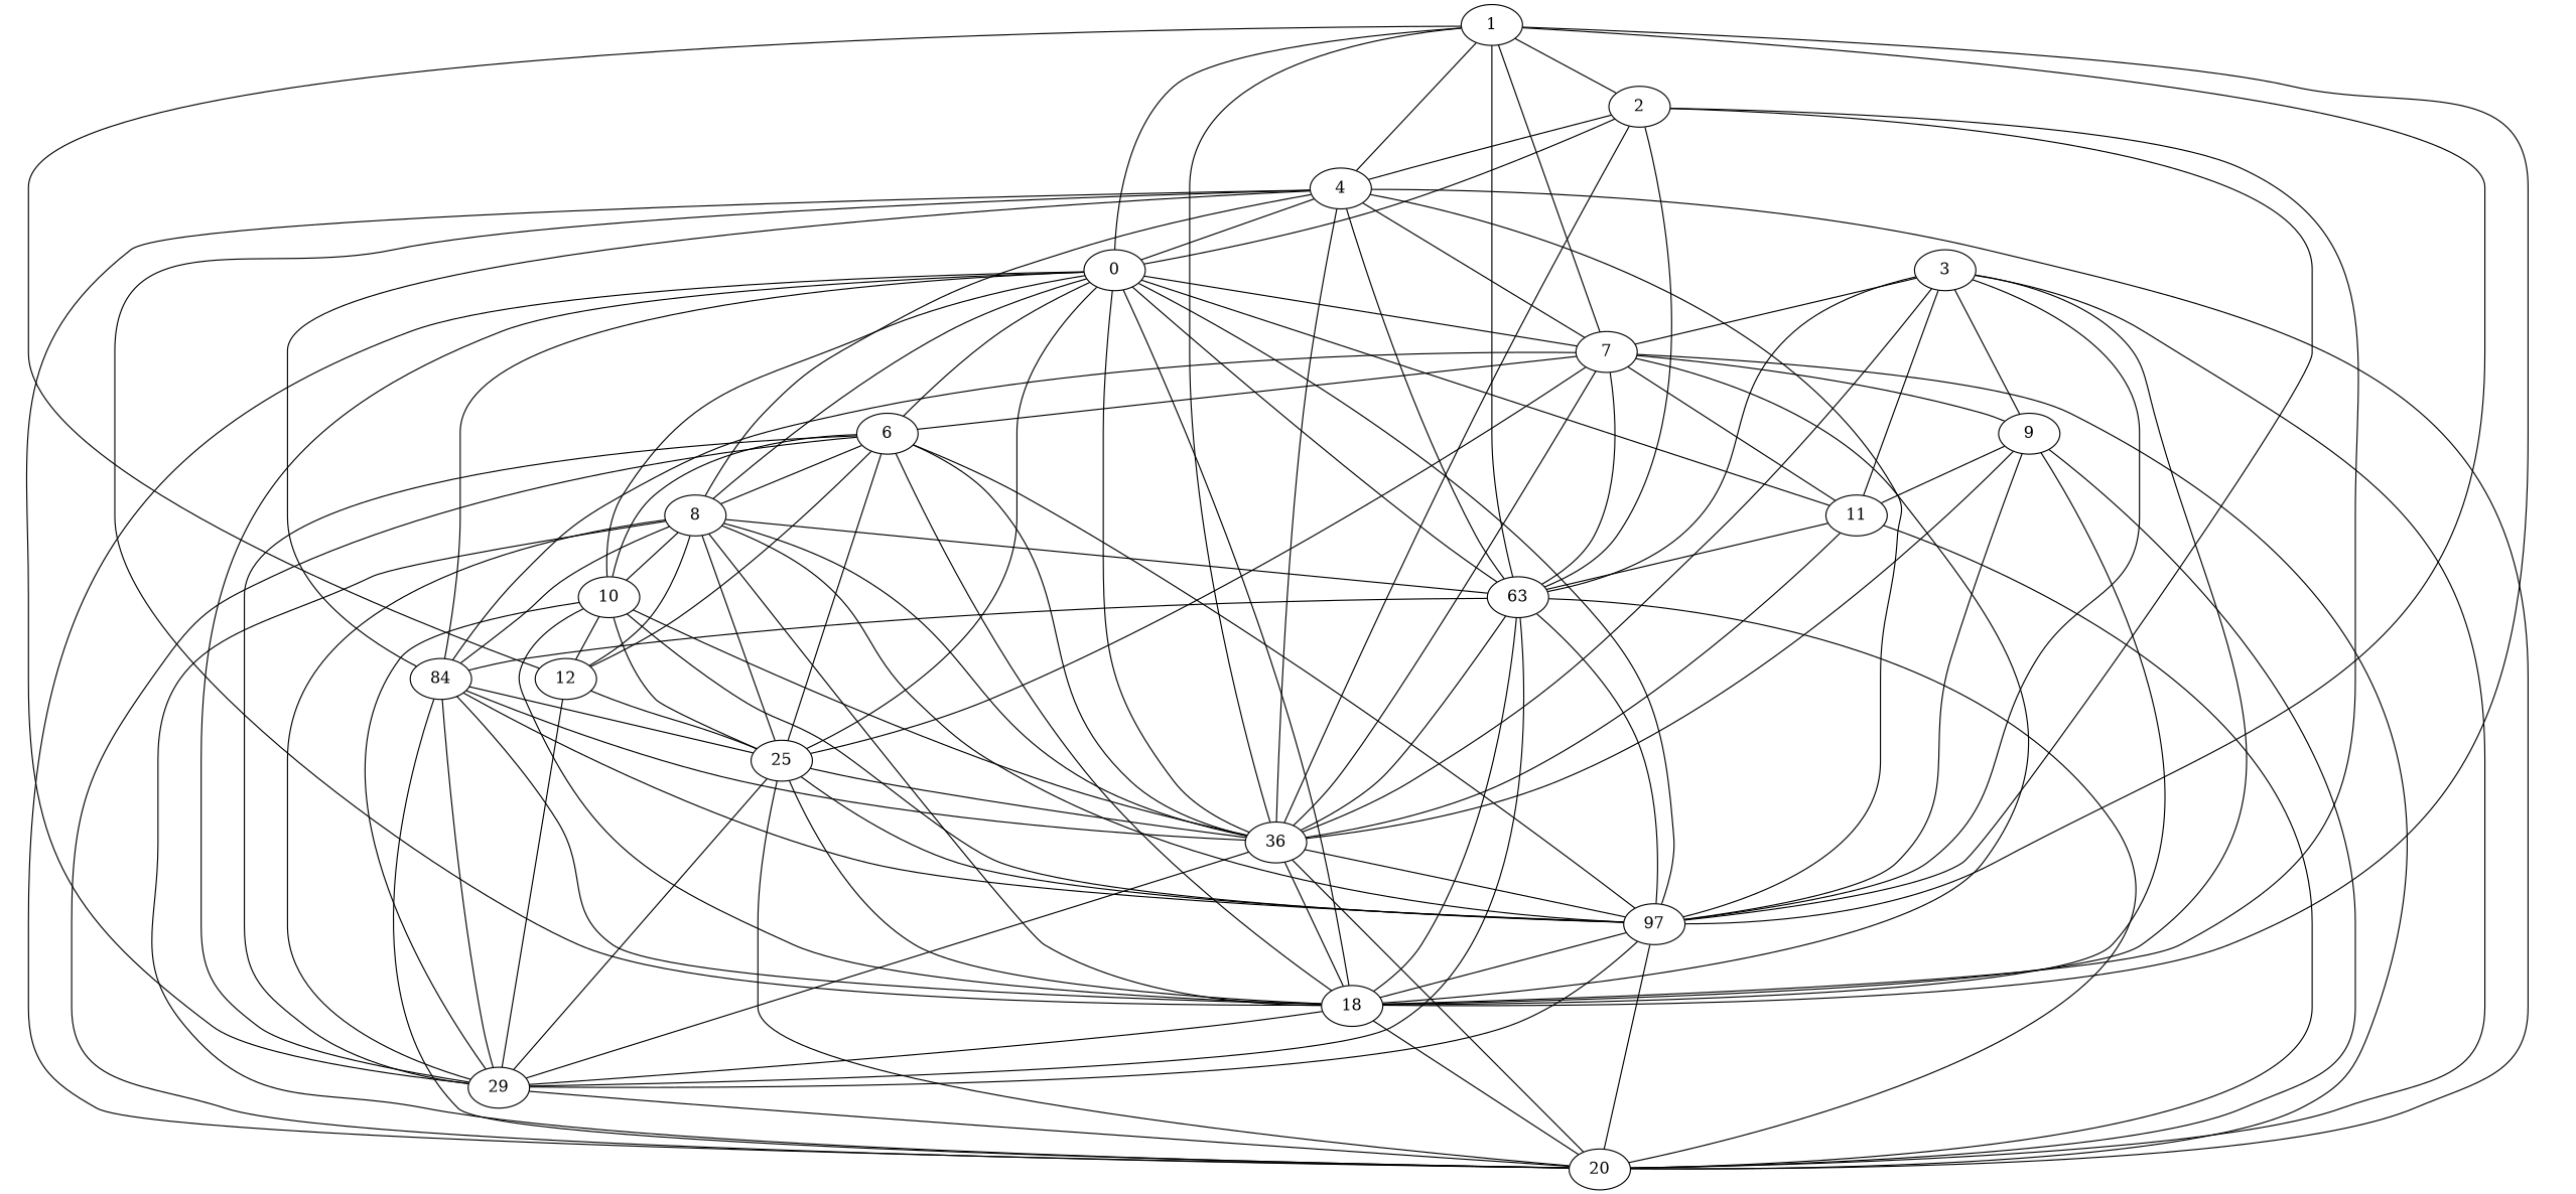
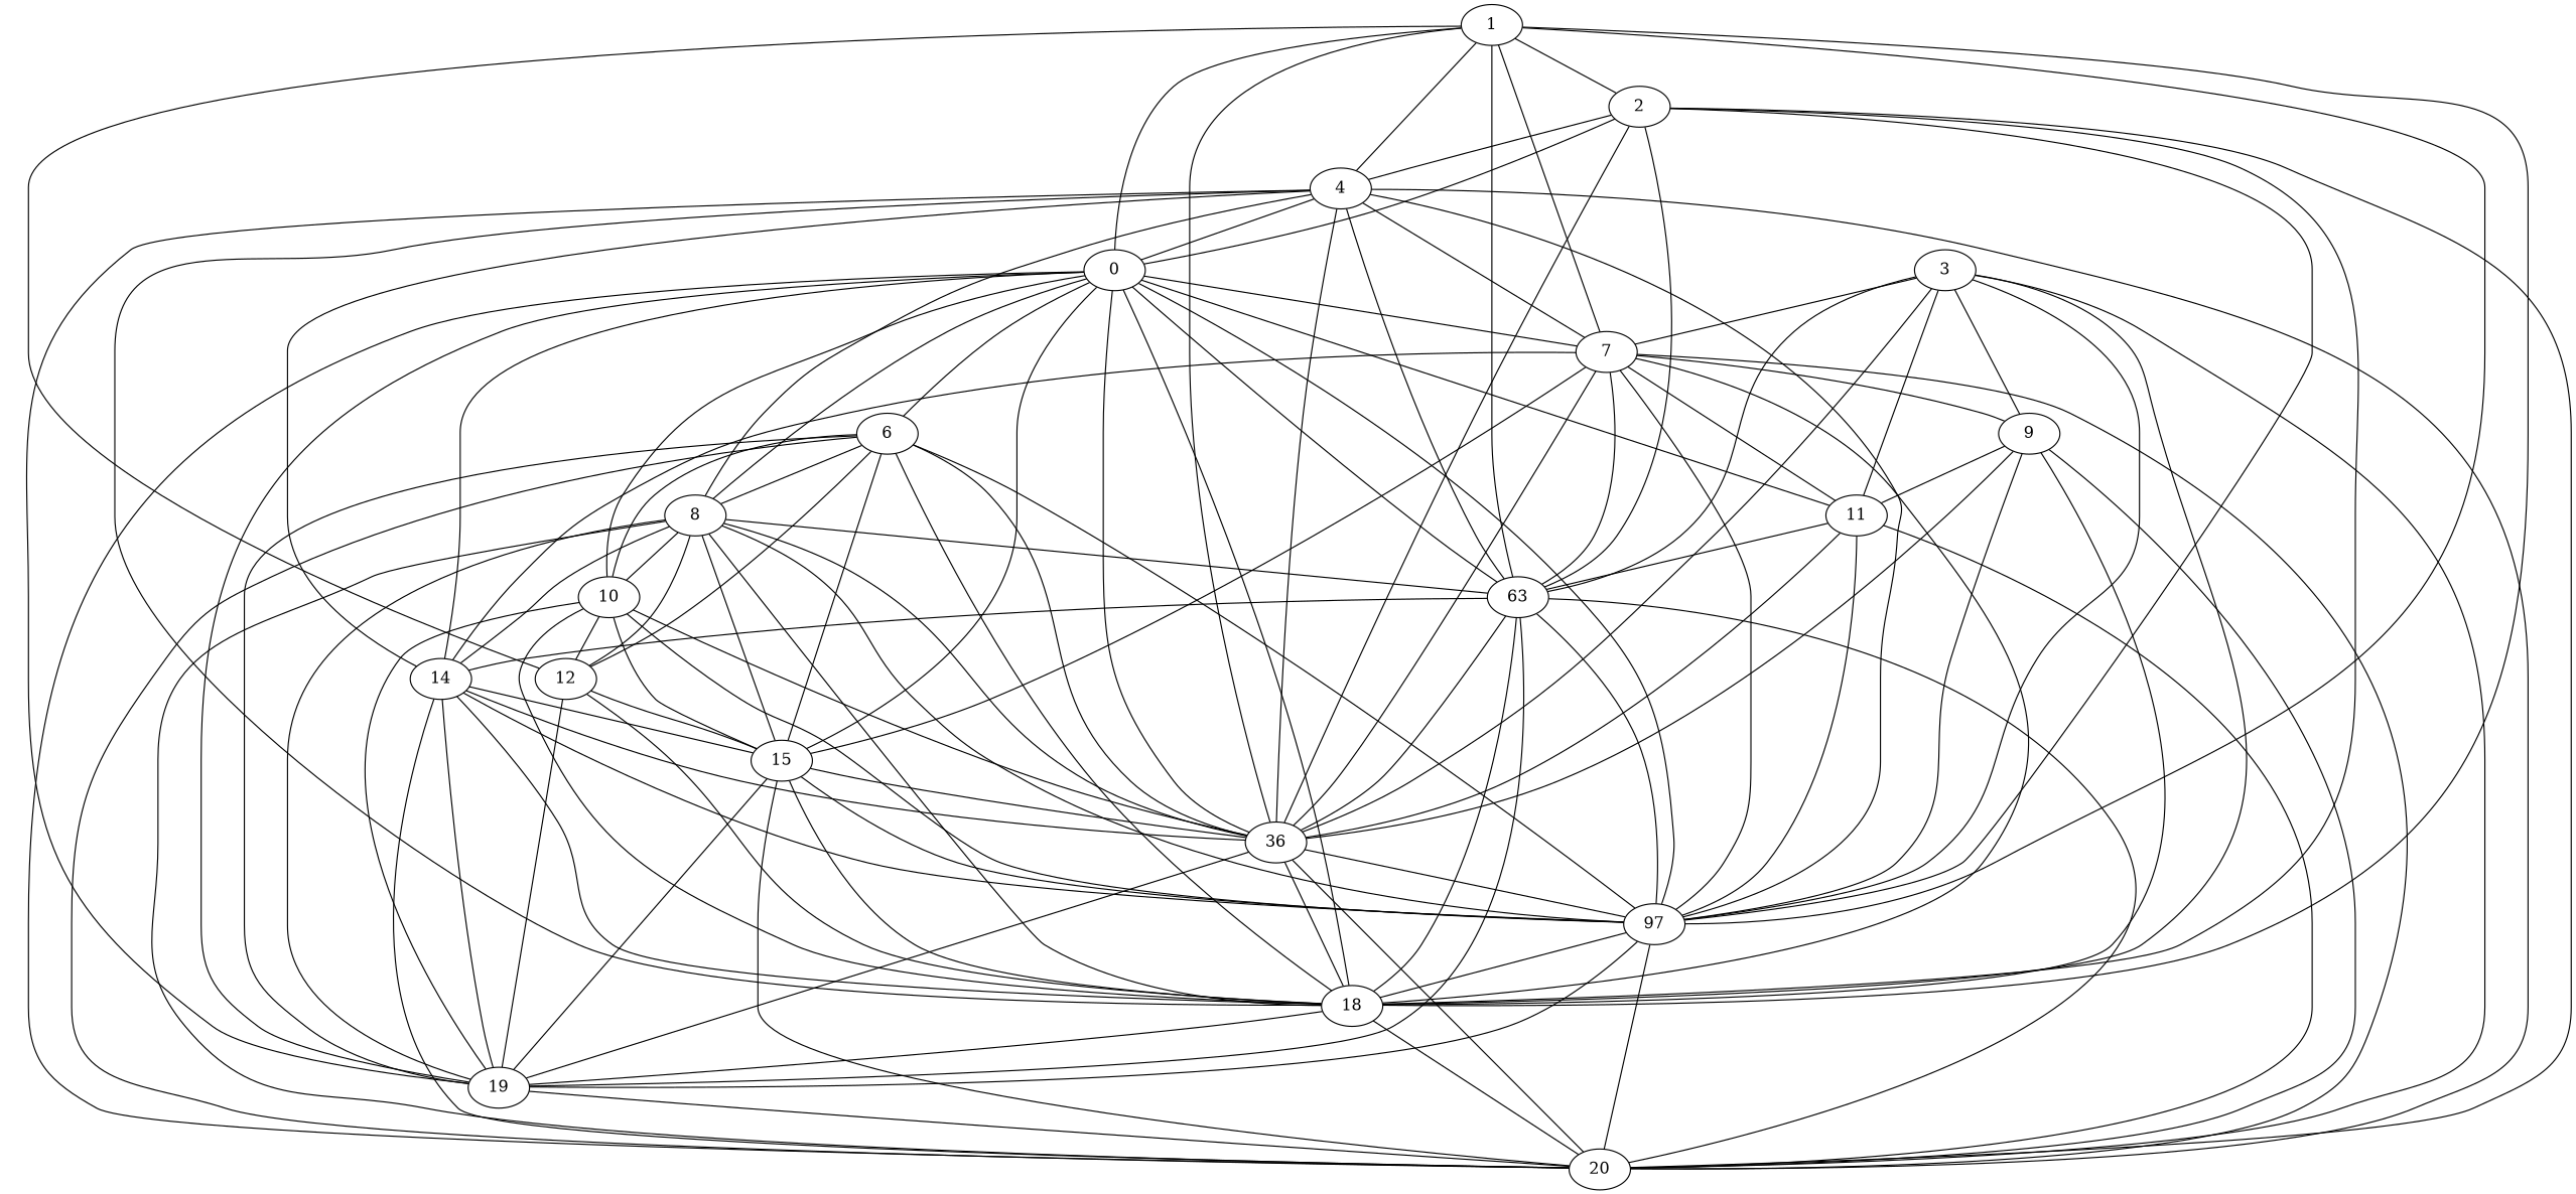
  graph {
    1
    2
    4
    n4 [label=0]
    7
    n6 [label=63]
    n7 [label=36]
    n8 [label=97]
    18
    12
    20
    8
-   14 [label=84]
-   19 [label=29]
+   14
+   19
    11
    6
    10
-   15 [label=25]
+   15
    9
    3
    1 -- 2
    1 -- 4
    1 -- n4
    1 -- 7
    1 -- n6
    1 -- n7
    1 -- n8
    1 -- 18
    1 -- 12
    2 -- 4
    2 -- n4
    2 -- n6
    2 -- n7
    2 -- n8
    2 -- 18
+   2 -- 20
    4 -- n4
    4 -- 7
    4 -- n6
    4 -- n7
    4 -- n8
    4 -- 18
    4 -- 20
    4 -- 8
    4 -- 14
    4 -- 19
    n4 -- 7
    n4 -- n6
    n4 -- n7
    n4 -- n8
    n4 -- 18
    n4 -- 20
    n4 -- 8
    n4 -- 14
    n4 -- 19
    n4 -- 11
    n4 -- 6
    n4 -- 10
    n4 -- 15
    7 -- n6
    7 -- n7
-   7 -- 6
+   7 -- n8
    7 -- 18
    7 -- 20
    7 -- 14
    7 -- 11
    7 -- 15
    7 -- 9
    n6 -- n7
    n6 -- n8
    n6 -- 18
    n6 -- 20
    n6 -- 14
    n6 -- 19
    n7 -- n8
    n7 -- 18
    n7 -- 20
    n7 -- 19
    n8 -- 18
    n8 -- 20
    n8 -- 19
    18 -- 20
    18 -- 19
+   12 -- 18
    12 -- 19
    12 -- 15
    8 -- n6
    8 -- n7
    8 -- n8
    8 -- 18
    8 -- 12
    8 -- 20
    8 -- 14
    8 -- 19
    8 -- 10
    8 -- 15
    14 -- n7
    14 -- n8
    14 -- 18
    14 -- 20
    14 -- 19
    14 -- 15
    19 -- 20
    11 -- n6
    11 -- n7
+   11 -- n8
    11 -- 20
    6 -- n7
    6 -- n8
    6 -- 18
    6 -- 12
    6 -- 20
    6 -- 8
    6 -- 19
    6 -- 10
    6 -- 15
    10 -- n7
    10 -- n8
    10 -- 18
    10 -- 12
    10 -- 19
    10 -- 15
    15 -- n7
    15 -- n8
    15 -- 18
    15 -- 20
    15 -- 19
    9 -- n7
    9 -- n8
    9 -- 18
    9 -- 20
    9 -- 11
    3 -- 7
    3 -- n6
    3 -- n7
    3 -- n8
    3 -- 18
    3 -- 20
    3 -- 11
    3 -- 9
  }
